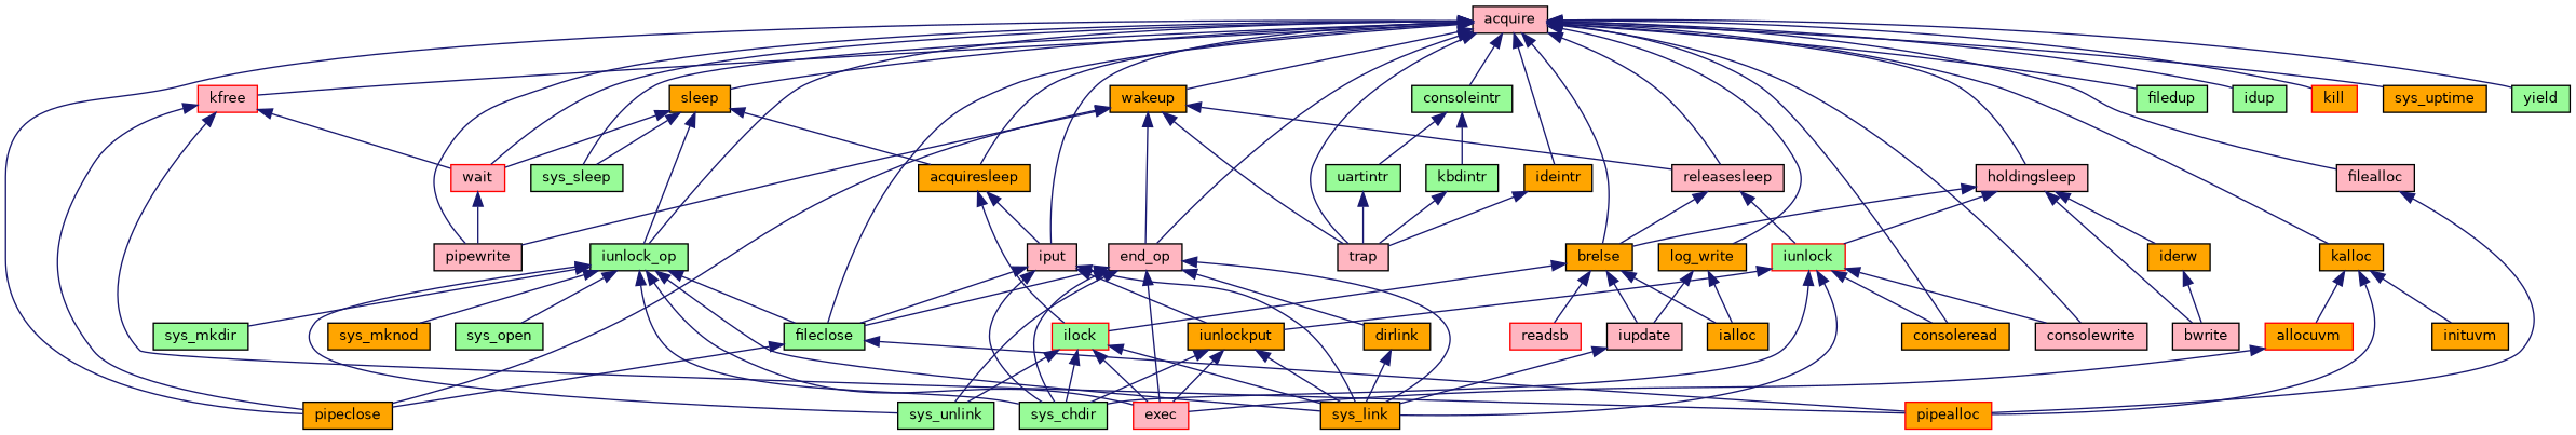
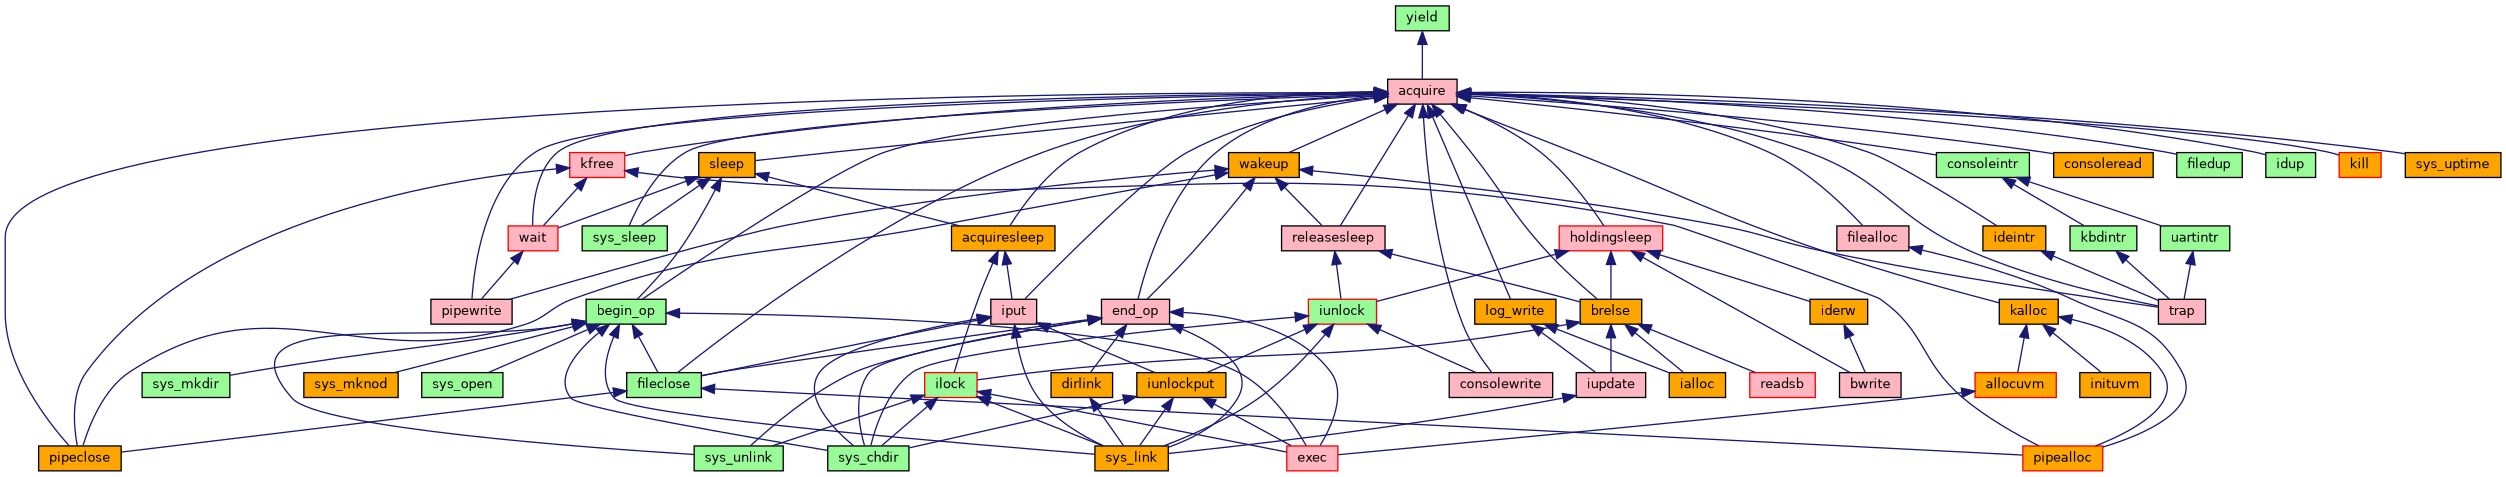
  digraph {
    rankdir=TB
    node [color=black fillcolor=orange fontname=Helvetica fontsize=10 shape=record style=filled]
    edge [color=midnightblue dir=back fontname=Helvetica fontsize=10 labelfontname=Helvetica labelfontsize=10 style=solid]
    n1 [fillcolor=lightpink fontcolor=black height=0.2 label=acquire width=0.4]
    n2 [height=0.2 label=acquiresleep width=0.4]
    n3 [fillcolor=lightpink height=0.2 label=iput width=0.4]
    n4 [fillcolor=palegreen height=0.2 label=fileclose width=0.4]
-   n5 [fillcolor=palegreen height=0.2 label=iunlock_op width=0.4]
+   n5 [fillcolor=palegreen height=0.2 label=begin_op width=0.4]
    n6 [height=0.2 label=brelse width=0.4]
    n7 [fillcolor=palegreen height=0.2 label=consoleintr width=0.4]
    n8 [fillcolor=lightpink height=0.2 label=trap width=0.4]
    n9 [height=0.2 label=consoleread width=0.4]
    n10 [fillcolor=lightpink height=0.2 label=consolewrite width=0.4]
    n11 [fillcolor=lightpink height=0.2 label=end_op width=0.4]
    n12 [fillcolor=lightpink height=0.2 label=filealloc width=0.4]
    n13 [fillcolor=palegreen height=0.2 label=filedup width=0.4]
-   n14 [fillcolor=lightpink height=0.2 label=holdingsleep width=0.4]
+   n14 [color=red fillcolor=lightpink height=0.2 label=holdingsleep width=0.4]
    n15 [height=0.2 label=ideintr width=0.4]
    n16 [fillcolor=palegreen height=0.2 label=idup width=0.4]
    n17 [height=0.2 label=kalloc width=0.4]
    n18 [color=red fillcolor=lightpink height=0.2 label=kfree width=0.4]
    n19 [height=0.2 label=pipeclose width=0.4]
    n20 [color=red fillcolor=lightpink height=0.2 label=wait width=0.4]
    n21 [color=red height=0.2 label=kill width=0.4]
    n22 [height=0.2 label=log_write width=0.4]
    n23 [fillcolor=lightpink height=0.2 label=pipewrite width=0.4]
    n24 [fillcolor=lightpink height=0.2 label=releasesleep width=0.4]
    n25 [height=0.2 label=sleep width=0.4]
    n26 [fillcolor=palegreen height=0.2 label=sys_sleep width=0.4]
    n27 [height=0.2 label=sys_uptime width=0.4]
    n28 [height=0.2 label=wakeup width=0.4]
    n29 [fillcolor=palegreen height=0.2 label=yield width=0.4]
    n30 [color=red fillcolor=palegreen height=0.2 label=ilock width=0.4]
    n31 [fillcolor=palegreen height=0.2 label=sys_chdir width=0.4]
    n32 [height=0.2 label=sys_link width=0.4]
    n33 [height=0.2 label=iunlockput width=0.4]
    n34 [color=red height=0.2 label=pipealloc width=0.4]
    n35 [color=red fillcolor=lightpink height=0.2 label=exec width=0.4]
    n36 [fillcolor=palegreen height=0.2 label=sys_unlink width=0.4]
    n37 [fillcolor=palegreen height=0.2 label=sys_mkdir width=0.4]
    n38 [height=0.2 label=sys_mknod width=0.4]
    n39 [fillcolor=palegreen height=0.2 label=sys_open width=0.4]
    n40 [height=0.2 label=ialloc width=0.4]
    n41 [fillcolor=lightpink height=0.2 label=iupdate width=0.4]
    n42 [color=red fillcolor=lightpink height=0.2 label=readsb width=0.4]
    n43 [fillcolor=palegreen height=0.2 label=kbdintr width=0.4]
    n44 [fillcolor=palegreen height=0.2 label=uartintr width=0.4]
    n45 [height=0.2 label=dirlink width=0.4]
    n46 [fillcolor=lightpink height=0.2 label=bwrite width=0.4]
    n47 [height=0.2 label=iderw width=0.4]
    n48 [color=red fillcolor=palegreen height=0.2 label=iunlock width=0.4]
    n49 [color=red height=0.2 label=allocuvm width=0.4]
    n50 [height=0.2 label=inituvm width=0.4]
    n1 -> n2
    n1 -> n3
    n1 -> n4
    n1 -> n5
    n1 -> n6
    n1 -> n7
    n1 -> n8
    n1 -> n9
    n1 -> n10
    n1 -> n11
    n1 -> n12
    n1 -> n13
    n1 -> n14
    n1 -> n15
    n1 -> n16
    n1 -> n17
    n1 -> n18
    n1 -> n19
    n1 -> n20
    n1 -> n21
    n1 -> n22
    n1 -> n23
    n1 -> n24
    n1 -> n25
    n1 -> n26
    n1 -> n27
    n1 -> n28
-   n1 -> n29
+   n29 -> n1
    n2 -> n3
    n2 -> n30
    n3 -> n4
    n3 -> n31
    n3 -> n32
    n3 -> n33
    n4 -> n19
    n4 -> n34
    n5 -> n4
    n5 -> n31
    n5 -> n32
    n5 -> n35
    n5 -> n36
    n5 -> n37
    n5 -> n38
    n5 -> n39
    n6 -> n30
    n6 -> n40
    n6 -> n41
    n6 -> n42
    n7 -> n43
    n7 -> n44
    n11 -> n4
    n11 -> n31
    n11 -> n32
    n11 -> n35
    n11 -> n36
    n11 -> n45
    n12 -> n34
    n14 -> n6
    n14 -> n46
    n14 -> n47
    n14 -> n48
    n15 -> n8
    n17 -> n34
    n17 -> n49
    n17 -> n50
    n18 -> n19
    n18 -> n20
    n18 -> n34
    n20 -> n23
    n22 -> n40
    n22 -> n41
    n24 -> n6
    n24 -> n48
    n25 -> n2
    n25 -> n5
    n25 -> n20
    n25 -> n26
    n28 -> n8
    n28 -> n11
    n28 -> n19
    n28 -> n23
    n28 -> n24
    n30 -> n31
    n30 -> n32
    n30 -> n35
    n30 -> n36
    n33 -> n31
    n33 -> n32
    n33 -> n35
    n41 -> n32
    n43 -> n8
    n44 -> n8
    n45 -> n32
    n47 -> n46
-   n48 -> n9
    n48 -> n10
    n48 -> n31
    n48 -> n32
    n48 -> n33
    n49 -> n35
  }
